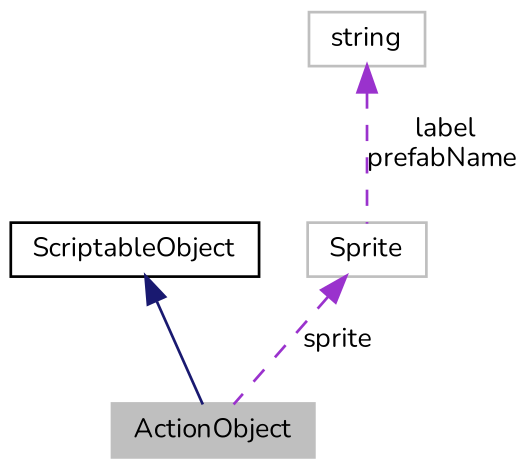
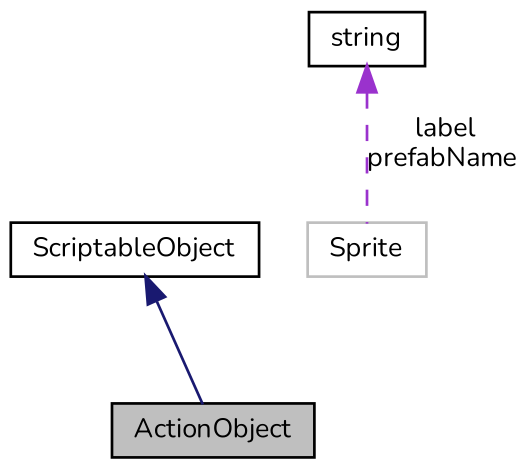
  digraph {
    fontname=Nunito
    node [color=black fillcolor=white fontname=Nunito fontsize=10 shape=record style=filled]
    edge [color=darkorchid3 dir=back fontname=Nunito fontsize=10 labelfontname=Helvetica labelfontsize=10 style=dashed]
-   n1 [color=grey75 fillcolor=grey75 fontcolor=black height=0.2 label=ActionObject width=0.4]
+   n1 [fillcolor=grey75 fontcolor=black height=0.2 label=ActionObject width=0.4]
    n2 [height=0.2 label=ScriptableObject width=0.4]
-   n3 [color=grey75 height=0.2 label=string width=0.4]
+   n3 [height=0.2 label=string width=0.4]
    n4 [color=grey75 height=0.2 label=Sprite width=0.4]
    n2 -> n1 [color=midnightblue style=solid]
    n3 -> n4 [label=" label\nprefabName"]
-   n4 -> n1 [label=" sprite"]
  }
